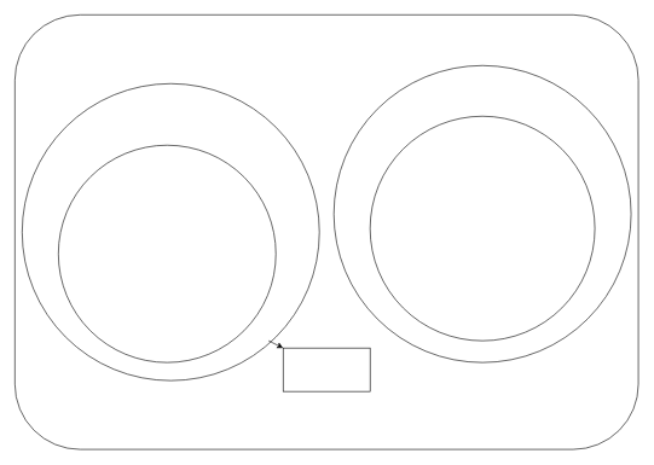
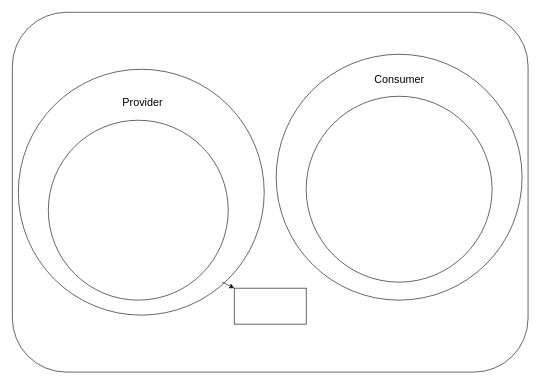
  <mxCell id="0" />
  <mxCell id="1" parent="0" />
  <mxCell id="2" value="" style="rounded=1;whiteSpace=wrap;html=1;" vertex="1" parent="1"><mxGeometry x="20" y="20" width="860" height="600" as="geometry" /></mxCell>
  <mxCell id="3" value="" style="ellipse;whiteSpace=wrap;html=1;aspect=fixed;" vertex="1" parent="1"><mxGeometry x="30" y="115" width="410" height="410" as="geometry" /></mxCell>
  <mxCell id="4" value="" style="ellipse;whiteSpace=wrap;html=1;aspect=fixed;" vertex="1" parent="1"><mxGeometry x="460" y="90" width="410" height="410" as="geometry" /></mxCell>
  <mxCell id="5" value="" style="endArrow=classic;html=1;rounded=0;" edge="1" parent="1" target="6"><mxGeometry width="50" height="50" relative="1" as="geometry"><mxPoint x="370" y="470" as="sourcePoint" /><mxPoint x="420" y="420" as="targetPoint" /></mxGeometry></mxCell>
  <mxCell id="6" value="" style="rounded=0;whiteSpace=wrap;html=1;" vertex="1" parent="1"><mxGeometry x="390" y="480" width="120" height="60" as="geometry" /></mxCell>
+ <mxCell id="7" value="&lt;font style=&quot;font-size: 18px;&quot;&gt;Provider&amp;nbsp;&lt;/font&gt;" style="text;html=1;strokeColor=none;fillColor=none;align=center;verticalAlign=middle;whiteSpace=wrap;rounded=0;" vertex="1" parent="1"><mxGeometry x="150" y="140" width="180" height="60" as="geometry" /></mxCell>
  <mxCell id="8" value="" style="ellipse;whiteSpace=wrap;html=1;aspect=fixed;" vertex="1" parent="1"><mxGeometry x="80" y="200" width="300" height="300" as="geometry" /></mxCell>
  <mxCell id="9" value="" style="ellipse;whiteSpace=wrap;html=1;aspect=fixed;" vertex="1" parent="1"><mxGeometry x="510" y="160" width="310" height="310" as="geometry" /></mxCell>
+ <mxCell id="10" value="&lt;font style=&quot;font-size: 18px;&quot;&gt;Consumer&lt;/font&gt;" style="text;html=1;strokeColor=none;fillColor=none;align=center;verticalAlign=middle;whiteSpace=wrap;rounded=0;" vertex="1" parent="1"><mxGeometry x="582.5" y="105" width="165" height="55" as="geometry" /></mxCell>
